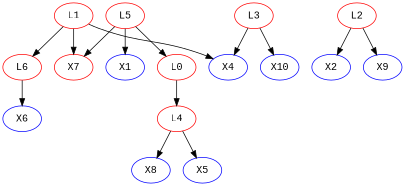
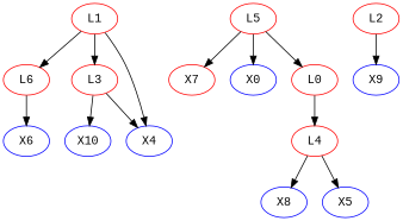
  digraph {
    fontname="Liberation Mono"
    node [color=red fontname="Liberation Mono"]
    edge [color=black fontname="Liberation Mono"]
    L6
    X6 [color=blue]
    X8 [color=blue]
    X5 [color=blue]
-   X2 [color=blue]
    X7
    X10 [color=blue]
    X9 [color=blue]
    L4
    L3
    X4 [color=blue]
-   X1 [color=blue]
+   X1 [color=blue label=X0]
    L1
    L2
    L5
    L0
    subgraph sub_1 {
    }
    subgraph sub_2 {
      L6
      X6
      X8
      X5
-     X2
      X7
      X10
      X9
      L4
      L3
      X4
      X1
      L1
      L2
      L5
      L0
    }
    L6 -> X6
    L4 -> X8
    L4 -> X5
    L3 -> X10
    L3 -> X4
    L1 -> L6
-   L1 -> X7
+   L1 -> L3
    L1 -> X4
-   L2 -> X2
    L2 -> X9
    L5 -> X7
    L5 -> X1
    L5 -> L0
    L0 -> L4
  }
